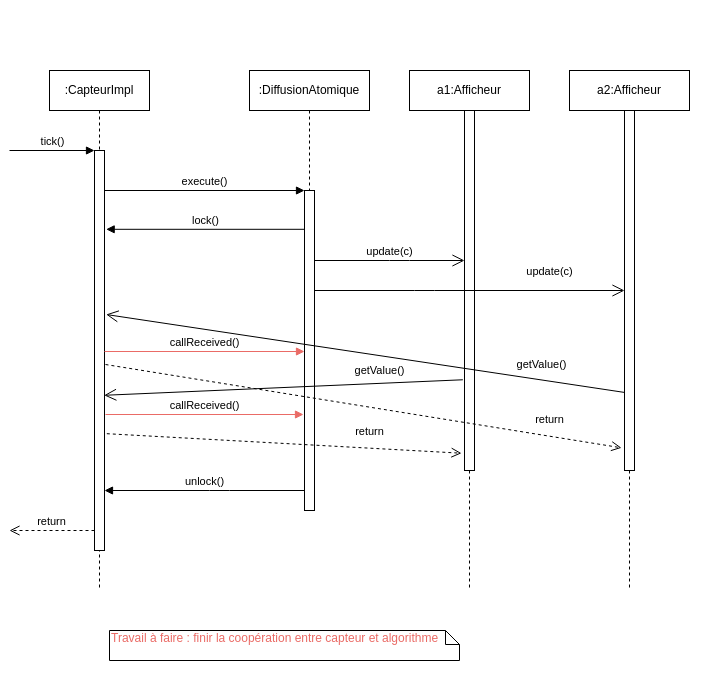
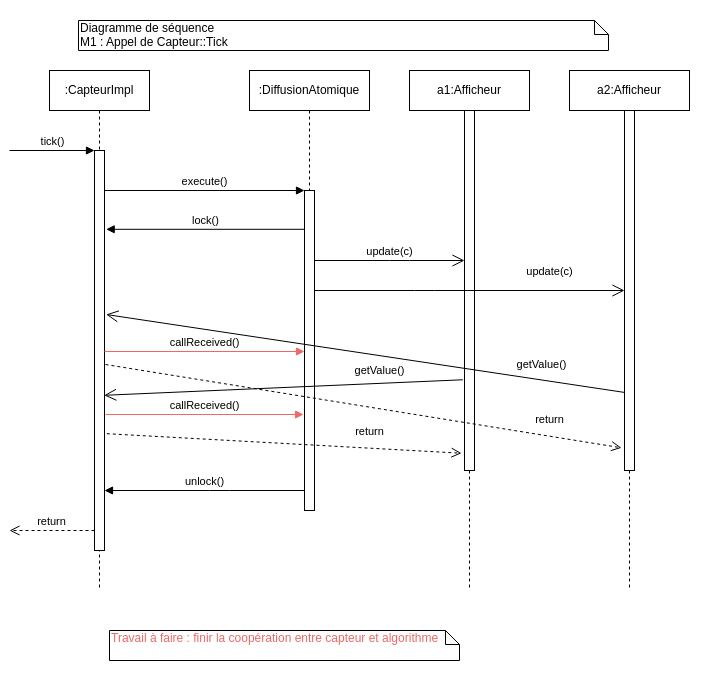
  <mxCell id="0" />
  <mxCell id="1" parent="0" />
  <mxCell id="2" value=":CapteurImpl" style="shape=umlLifeline;perimeter=lifelinePerimeter;whiteSpace=wrap;html=1;container=1;collapsible=0;recursiveResize=0;outlineConnect=0;" parent="1" vertex="1"><mxGeometry x="20" y="70" width="100" height="520" as="geometry" /></mxCell>
  <mxCell id="3" value="" style="html=1;points=[];perimeter=orthogonalPerimeter;" parent="2" vertex="1"><mxGeometry x="45" y="80" width="10" height="400" as="geometry" /></mxCell>
  <mxCell id="4" value="tick()" style="html=1;verticalAlign=bottom;endArrow=block;entryX=0;entryY=0;" parent="2" target="3" edge="1"><mxGeometry relative="1" as="geometry"><mxPoint x="-40" y="80" as="sourcePoint" /></mxGeometry></mxCell>
  <mxCell id="5" value="return" style="html=1;verticalAlign=bottom;endArrow=open;dashed=1;endSize=8;exitX=0;exitY=0.95;" parent="2" source="3" edge="1"><mxGeometry relative="1" as="geometry"><mxPoint x="-40" y="460" as="targetPoint" /></mxGeometry></mxCell>
  <mxCell id="6" value=":DiffusionAtomique" style="shape=umlLifeline;perimeter=lifelinePerimeter;whiteSpace=wrap;html=1;container=1;collapsible=0;recursiveResize=0;outlineConnect=0;" parent="1" vertex="1"><mxGeometry x="220" y="70" width="120" height="440" as="geometry" /></mxCell>
  <mxCell id="7" value="" style="html=1;points=[];perimeter=orthogonalPerimeter;" parent="6" vertex="1"><mxGeometry x="55" y="120" width="10" height="320" as="geometry" /></mxCell>
  <mxCell id="8" value="execute()" style="html=1;verticalAlign=bottom;endArrow=block;entryX=0;entryY=0;exitX=0.967;exitY=0.1;exitDx=0;exitDy=0;exitPerimeter=0;" parent="1" source="3" target="7" edge="1"><mxGeometry relative="1" as="geometry"><mxPoint x="100" y="190" as="sourcePoint" /></mxGeometry></mxCell>
  <mxCell id="9" value="lock()" style="html=1;verticalAlign=bottom;endArrow=block;entryX=1.167;entryY=0.197;entryDx=0;entryDy=0;entryPerimeter=0;" parent="1" source="7" target="3" edge="1"><mxGeometry width="80" relative="1" as="geometry"><mxPoint x="240" y="229" as="sourcePoint" /><mxPoint x="140" y="229" as="targetPoint" /></mxGeometry></mxCell>
  <mxCell id="10" value="a1:Afficheur" style="shape=umlLifeline;perimeter=lifelinePerimeter;whiteSpace=wrap;html=1;container=1;collapsible=0;recursiveResize=0;outlineConnect=0;" parent="1" vertex="1"><mxGeometry x="380" y="70" width="120" height="520" as="geometry" /></mxCell>
  <mxCell id="11" value="" style="html=1;points=[];perimeter=orthogonalPerimeter;" parent="10" vertex="1"><mxGeometry x="55" y="40" width="10" height="360" as="geometry" /></mxCell>
  <mxCell id="12" value="update(c)" style="html=1;verticalAlign=bottom;endArrow=open;endFill=0;endSize=10;" parent="1" source="7" target="11" edge="1"><mxGeometry width="80" relative="1" as="geometry"><mxPoint x="360" y="250" as="sourcePoint" /><mxPoint x="410" y="250" as="targetPoint" /><Array as="points"><mxPoint x="370" y="260" /></Array></mxGeometry></mxCell>
  <mxCell id="13" value="a2:Afficheur" style="shape=umlLifeline;perimeter=lifelinePerimeter;whiteSpace=wrap;html=1;container=1;collapsible=0;recursiveResize=0;outlineConnect=0;" parent="1" vertex="1"><mxGeometry x="540" y="70" width="120" height="520" as="geometry" /></mxCell>
  <mxCell id="14" value="" style="html=1;points=[];perimeter=orthogonalPerimeter;" parent="13" vertex="1"><mxGeometry x="55" y="40" width="10" height="360" as="geometry" /></mxCell>
  <mxCell id="15" value="update(c)" style="html=1;verticalAlign=bottom;endArrow=open;endFill=0;endSize=10;" parent="1" source="7" target="14" edge="1"><mxGeometry x="0.516" y="10" width="80" relative="1" as="geometry"><mxPoint x="310" y="290" as="sourcePoint" /><mxPoint x="460" y="290" as="targetPoint" /><Array as="points"><mxPoint x="395" y="290" /></Array><mxPoint as="offset" /></mxGeometry></mxCell>
  <mxCell id="16" value="getValue()" style="html=1;verticalAlign=bottom;endArrow=open;endFill=0;endSize=10;entryX=0.967;entryY=0.612;entryDx=0;entryDy=0;entryPerimeter=0;exitX=-0.167;exitY=0.748;exitDx=0;exitDy=0;exitPerimeter=0;" parent="1" source="11" target="3" edge="1"><mxGeometry x="-0.536" y="-4" width="80" relative="1" as="geometry"><mxPoint x="420" y="330" as="sourcePoint" /><mxPoint x="320" y="330" as="targetPoint" /><Array as="points" /><mxPoint as="offset" /></mxGeometry></mxCell>
  <mxCell id="17" value="getValue()" style="html=1;verticalAlign=bottom;endArrow=open;endFill=0;endSize=10;entryX=1.167;entryY=0.41;entryDx=0;entryDy=0;entryPerimeter=0;exitX=-0.033;exitY=0.783;exitDx=0;exitDy=0;exitPerimeter=0;" parent="1" source="14" target="3" edge="1"><mxGeometry x="-0.674" y="-6" width="80" relative="1" as="geometry"><mxPoint x="442" y="317.4" as="sourcePoint" /><mxPoint x="85.33" y="424.8" as="targetPoint" /><Array as="points" /><mxPoint as="offset" /></mxGeometry></mxCell>
  <mxCell id="18" value="return" style="html=1;verticalAlign=bottom;endArrow=open;dashed=1;endSize=8;exitX=1.1;exitY=0.535;exitDx=0;exitDy=0;exitPerimeter=0;entryX=-0.3;entryY=0.937;entryDx=0;entryDy=0;entryPerimeter=0;" parent="1" source="3" target="14" edge="1"><mxGeometry x="0.715" y="8" relative="1" as="geometry"><mxPoint x="240" y="550" as="targetPoint" /><mxPoint x="285" y="466" as="sourcePoint" /><mxPoint as="offset" /></mxGeometry></mxCell>
  <mxCell id="19" value="return" style="html=1;verticalAlign=bottom;endArrow=open;dashed=1;endSize=8;exitX=1.233;exitY=0.708;exitDx=0;exitDy=0;exitPerimeter=0;entryX=-0.3;entryY=0.952;entryDx=0;entryDy=0;entryPerimeter=0;" parent="1" source="3" target="11" edge="1"><mxGeometry x="0.479" y="8" relative="1" as="geometry"><mxPoint x="602.67" y="469.2" as="targetPoint" /><mxPoint x="84.67" y="392.8" as="sourcePoint" /><mxPoint as="offset" /></mxGeometry></mxCell>
  <mxCell id="20" value="unlock()" style="html=1;verticalAlign=bottom;endArrow=block;" parent="1" source="7" target="3" edge="1"><mxGeometry width="80" relative="1" as="geometry"><mxPoint x="285" y="540" as="sourcePoint" /><mxPoint x="86.67" y="540" as="targetPoint" /><Array as="points"><mxPoint x="190" y="490" /></Array></mxGeometry></mxCell>
  <mxCell id="21" value="&lt;font color=&quot;#ea6b66&quot;&gt;Travail à faire : finir la coopération entre capteur et algorithme&lt;/font&gt;" style="shape=note;whiteSpace=wrap;html=1;size=14;verticalAlign=top;align=left;spacingTop=-6;" parent="1" vertex="1"><mxGeometry x="80" y="630" width="350" height="30" as="geometry" /></mxCell>
  <mxCell id="22" value="callReceived()" style="html=1;verticalAlign=bottom;endArrow=block;strokeColor=#EA6B66;" parent="1" edge="1"><mxGeometry width="80" relative="1" as="geometry"><mxPoint x="75" y="351" as="sourcePoint" /><mxPoint x="275" y="351" as="targetPoint" /></mxGeometry></mxCell>
  <mxCell id="23" value="callReceived()" style="html=1;verticalAlign=bottom;endArrow=block;exitX=1.1;exitY=0.66;exitDx=0;exitDy=0;exitPerimeter=0;entryX=-0.1;entryY=0.7;entryDx=0;entryDy=0;entryPerimeter=0;strokeColor=#EA6B66;" parent="1" source="3" target="7" edge="1"><mxGeometry width="80" relative="1" as="geometry"><mxPoint x="155" y="560" as="sourcePoint" /><mxPoint x="355" y="560" as="targetPoint" /></mxGeometry></mxCell>
+ <mxCell id="24" value="Diagramme de séquence&lt;br&gt;M1 : Appel de Capteur::Tick" style="shape=note;whiteSpace=wrap;html=1;size=14;verticalAlign=top;align=left;spacingTop=-6;" vertex="1" parent="1"><mxGeometry x="49" y="20" width="530" height="30" as="geometry" /></mxCell>
